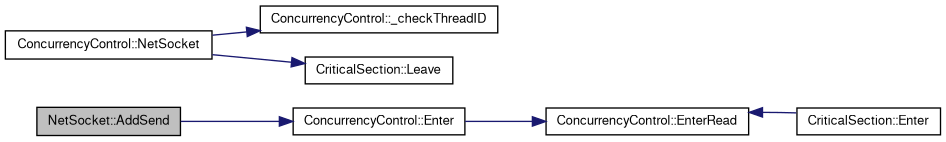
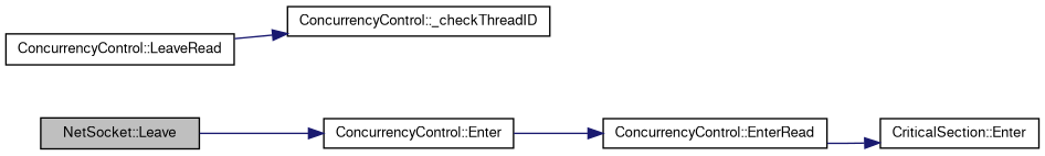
  digraph {
    rankdir=LR
    node [color=black fillcolor=white fontname=FreeSans fontsize=10 shape=record style=filled]
    edge [color=midnightblue fontname=FreeSans fontsize=10 labelfontname=FreeSans labelfontsize=10 style=solid]
-   n1 [fillcolor=grey75 fontcolor=black height=0.2 label="NetSocket::AddSend" width=0.4]
+   n1 [fillcolor=grey75 fontcolor=black height=0.2 label="NetSocket::Leave" width=0.4]
    n2 [height=0.2 label="ConcurrencyControl::Enter" width=0.4]
    n3 [height=0.2 label="ConcurrencyControl::EnterRead" width=0.4]
    n4 [height=0.2 label="CriticalSection::Enter" width=0.4]
    n5 [height=0.2 label="ConcurrencyControl::_checkThreadID" width=0.4]
-   n6 [height=0.2 label="ConcurrencyControl::NetSocket" width=0.4]
-   n7 [height=0.2 label="CriticalSection::Leave" width=0.4]
+   n6 [height=0.2 label="ConcurrencyControl::LeaveRead" width=0.4]
    n1 -> n2
    n2 -> n3
-   n4 -> n3
+   n3 -> n4
    n6 -> n5
-   n6 -> n7
  }
